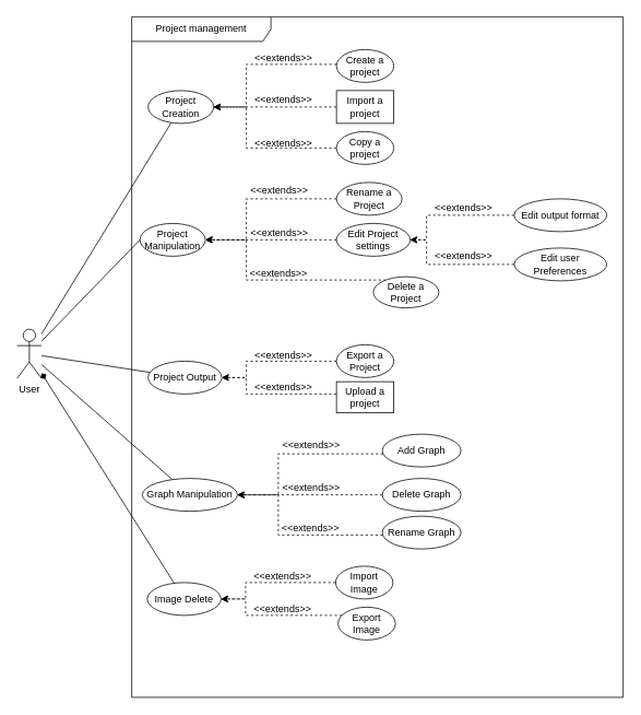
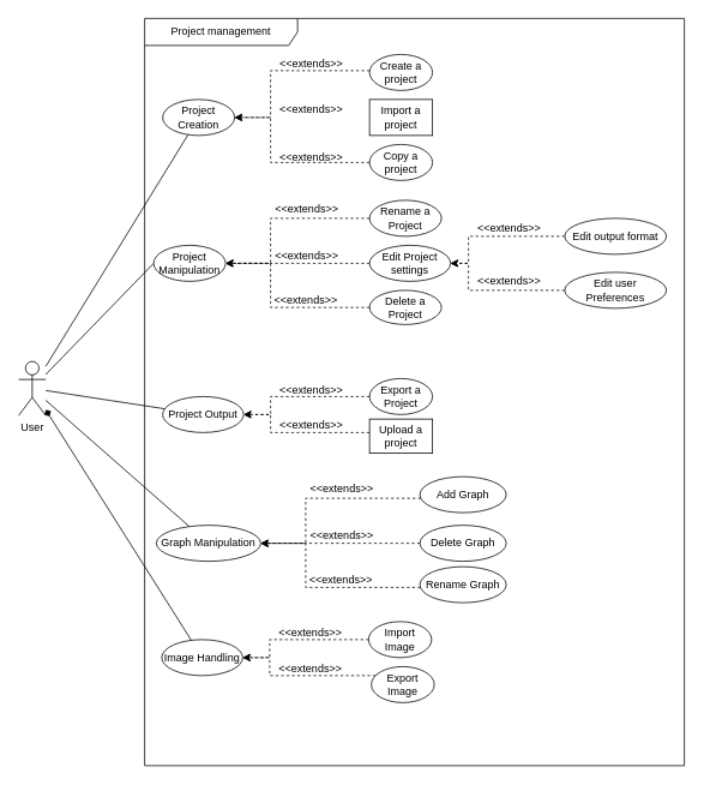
  <mxCell id="0" />
  <mxCell id="1" parent="0" />
  <mxCell id="2" style="rounded=0;orthogonalLoop=1;jettySize=auto;html=1;endArrow=none;endFill=0;" edge="1" parent="1" source="4" target="9"><mxGeometry relative="1" as="geometry" /></mxCell>
  <mxCell id="3" style="rounded=0;orthogonalLoop=1;jettySize=auto;html=1;entryX=0;entryY=0.5;entryDx=0;entryDy=0;endArrow=none;endFill=0;" edge="1" parent="1" source="4" target="12"><mxGeometry relative="1" as="geometry" /></mxCell>
  <mxCell id="4" value="User" style="shape=umlActor;verticalLabelPosition=bottom;verticalAlign=top;html=1;" vertex="1" parent="1"><mxGeometry x="20" y="401" width="30" height="60" as="geometry" /></mxCell>
  <mxCell id="5" value="Project management" style="shape=umlFrame;whiteSpace=wrap;html=1;pointerEvents=0;width=170;height=30;" vertex="1" parent="1"><mxGeometry x="160" y="20" width="600" height="830" as="geometry" /></mxCell>
  <mxCell id="6" style="edgeStyle=orthogonalEdgeStyle;rounded=0;orthogonalLoop=1;jettySize=auto;html=1;entryX=1;entryY=0.5;entryDx=0;entryDy=0;dashed=1;" edge="1" parent="1" source="7" target="9"><mxGeometry relative="1" as="geometry"><Array as="points"><mxPoint x="300" y="78" /><mxPoint x="300" y="130" /></Array></mxGeometry></mxCell>
  <mxCell id="7" value="Create a project" style="ellipse;whiteSpace=wrap;html=1;" vertex="1" parent="1"><mxGeometry x="410" y="60" width="70" height="40" as="geometry" /></mxCell>
- <mxCell id="8" style="edgeStyle=orthogonalEdgeStyle;rounded=0;orthogonalLoop=1;jettySize=auto;html=1;entryX=1;entryY=0.5;entryDx=0;entryDy=0;dashed=1;" edge="1" parent="1" source="29" target="9"><mxGeometry relative="1" as="geometry"><Array as="points" /></mxGeometry></mxCell>
  <mxCell id="9" value="Project Creation" style="ellipse;whiteSpace=wrap;html=1;" vertex="1" parent="1"><mxGeometry x="180" y="110" width="80" height="40" as="geometry" /></mxCell>
  <mxCell id="10" value="&amp;lt;&amp;lt;extends&amp;gt;&amp;gt;" style="text;html=1;align=center;verticalAlign=middle;resizable=0;points=[];autosize=1;strokeColor=none;fillColor=none;" vertex="1" parent="1"><mxGeometry x="300" y="55" width="90" height="30" as="geometry" /></mxCell>
  <mxCell id="11" value="&amp;lt;&amp;lt;extends&amp;gt;&amp;gt;" style="text;html=1;align=center;verticalAlign=middle;resizable=0;points=[];autosize=1;strokeColor=none;fillColor=none;" vertex="1" parent="1"><mxGeometry x="300" y="106" width="90" height="30" as="geometry" /></mxCell>
  <mxCell id="12" value="Project Manipulation" style="ellipse;whiteSpace=wrap;html=1;" vertex="1" parent="1"><mxGeometry x="170" y="272" width="80" height="40" as="geometry" /></mxCell>
  <mxCell id="13" style="edgeStyle=orthogonalEdgeStyle;rounded=0;orthogonalLoop=1;jettySize=auto;html=1;entryX=1;entryY=0.5;entryDx=0;entryDy=0;dashed=1;" edge="1" parent="1" source="14" target="12"><mxGeometry relative="1" as="geometry"><Array as="points"><mxPoint x="300" y="242" /><mxPoint x="300" y="292" /></Array></mxGeometry></mxCell>
  <mxCell id="14" value="Rename a Project" style="ellipse;whiteSpace=wrap;html=1;" vertex="1" parent="1"><mxGeometry x="410" y="222" width="80" height="40" as="geometry" /></mxCell>
  <mxCell id="15" style="edgeStyle=orthogonalEdgeStyle;rounded=0;orthogonalLoop=1;jettySize=auto;html=1;entryX=1;entryY=0.5;entryDx=0;entryDy=0;dashed=1;" edge="1" parent="1" source="16" target="12"><mxGeometry relative="1" as="geometry" /></mxCell>
  <mxCell id="16" value="Edit Project settings" style="ellipse;whiteSpace=wrap;html=1;" vertex="1" parent="1"><mxGeometry x="410" y="272" width="90" height="40" as="geometry" /></mxCell>
  <mxCell id="17" style="edgeStyle=orthogonalEdgeStyle;rounded=0;orthogonalLoop=1;jettySize=auto;html=1;entryX=1;entryY=0.5;entryDx=0;entryDy=0;dashed=1;" edge="1" parent="1" source="18" target="12"><mxGeometry relative="1" as="geometry"><Array as="points"><mxPoint x="300" y="341" /><mxPoint x="300" y="292" /></Array></mxGeometry></mxCell>
- <mxCell id="18" value="Delete a Project" style="ellipse;whiteSpace=wrap;html=1;" vertex="1" parent="1"><mxGeometry x="455" y="337" width="80" height="38" as="geometry" /></mxCell>
+ <mxCell id="18" value="Delete a Project" style="ellipse;whiteSpace=wrap;html=1;" vertex="1" parent="1"><mxGeometry x="410" y="322" width="80" height="38" as="geometry" /></mxCell>
  <mxCell id="19" value="&amp;lt;&amp;lt;extends&amp;gt;&amp;gt;" style="text;html=1;align=center;verticalAlign=middle;resizable=0;points=[];autosize=1;strokeColor=none;fillColor=none;" vertex="1" parent="1"><mxGeometry x="295" y="217" width="90" height="30" as="geometry" /></mxCell>
  <mxCell id="20" value="&amp;lt;&amp;lt;extends&amp;gt;&amp;gt;" style="text;html=1;align=center;verticalAlign=middle;resizable=0;points=[];autosize=1;strokeColor=none;fillColor=none;" vertex="1" parent="1"><mxGeometry x="295" y="269" width="90" height="30" as="geometry" /></mxCell>
  <mxCell id="21" value="&amp;lt;&amp;lt;extends&amp;gt;&amp;gt;" style="text;html=1;align=center;verticalAlign=middle;resizable=0;points=[];autosize=1;strokeColor=none;fillColor=none;" vertex="1" parent="1"><mxGeometry x="294" y="318" width="90" height="30" as="geometry" /></mxCell>
  <mxCell id="22" value="&amp;lt;&amp;lt;extends&amp;gt;&amp;gt;" style="text;html=1;align=center;verticalAlign=middle;resizable=0;points=[];autosize=1;strokeColor=none;fillColor=none;" vertex="1" parent="1"><mxGeometry x="300" y="160" width="90" height="30" as="geometry" /></mxCell>
  <mxCell id="23" style="edgeStyle=orthogonalEdgeStyle;rounded=0;orthogonalLoop=1;jettySize=auto;html=1;entryX=1;entryY=0.5;entryDx=0;entryDy=0;dashed=1;" edge="1" parent="1" source="24" target="16"><mxGeometry relative="1" as="geometry"><Array as="points"><mxPoint x="520" y="262" /><mxPoint x="520" y="292" /></Array></mxGeometry></mxCell>
  <mxCell id="24" value="Edit output format" style="ellipse;whiteSpace=wrap;html=1;" vertex="1" parent="1"><mxGeometry x="627" y="242" width="113" height="40" as="geometry" /></mxCell>
  <mxCell id="25" style="edgeStyle=orthogonalEdgeStyle;rounded=0;orthogonalLoop=1;jettySize=auto;html=1;entryX=1;entryY=0.5;entryDx=0;entryDy=0;dashed=1;" edge="1" parent="1" source="26" target="16"><mxGeometry relative="1" as="geometry"><Array as="points"><mxPoint x="520" y="322" /><mxPoint x="520" y="292" /></Array></mxGeometry></mxCell>
  <mxCell id="26" value="Edit user Preferences" style="ellipse;whiteSpace=wrap;html=1;" vertex="1" parent="1"><mxGeometry x="627" y="302" width="113" height="40" as="geometry" /></mxCell>
  <mxCell id="27" value="&amp;lt;&amp;lt;extends&amp;gt;&amp;gt;" style="text;html=1;align=center;verticalAlign=middle;resizable=0;points=[];autosize=1;strokeColor=none;fillColor=none;" vertex="1" parent="1"><mxGeometry x="520" y="238" width="90" height="30" as="geometry" /></mxCell>
  <mxCell id="28" value="&amp;lt;&amp;lt;extends&amp;gt;&amp;gt;" style="text;html=1;align=center;verticalAlign=middle;resizable=0;points=[];autosize=1;strokeColor=none;fillColor=none;" vertex="1" parent="1"><mxGeometry x="520" y="297" width="90" height="30" as="geometry" /></mxCell>
  <mxCell id="29" value="Import a project" style="whiteSpace=wrap;html=1;rounded=0;" vertex="1" parent="1"><mxGeometry x="410" y="110" width="70" height="40" as="geometry" /></mxCell>
  <mxCell id="30" style="edgeStyle=orthogonalEdgeStyle;rounded=0;orthogonalLoop=1;jettySize=auto;html=1;entryX=1;entryY=0.5;entryDx=0;entryDy=0;dashed=1;" edge="1" parent="1" source="31" target="9"><mxGeometry relative="1" as="geometry"><Array as="points"><mxPoint x="300" y="180" /><mxPoint x="300" y="130" /></Array></mxGeometry></mxCell>
  <mxCell id="31" value="Copy a project" style="ellipse;whiteSpace=wrap;html=1;" vertex="1" parent="1"><mxGeometry x="410" y="160" width="70" height="40" as="geometry" /></mxCell>
  <mxCell id="32" style="rounded=0;orthogonalLoop=1;jettySize=auto;html=1;endArrow=none;endFill=0;" edge="1" parent="1" source="33" target="4"><mxGeometry relative="1" as="geometry" /></mxCell>
  <mxCell id="33" value="Project Output" style="ellipse;whiteSpace=wrap;html=1;" vertex="1" parent="1"><mxGeometry x="180" y="440" width="90" height="40" as="geometry" /></mxCell>
  <mxCell id="34" style="edgeStyle=orthogonalEdgeStyle;rounded=0;orthogonalLoop=1;jettySize=auto;html=1;entryX=1;entryY=0.5;entryDx=0;entryDy=0;dashed=1;exitX=0;exitY=0.5;exitDx=0;exitDy=0;" edge="1" parent="1" source="35" target="33"><mxGeometry relative="1" as="geometry"><Array as="points"><mxPoint x="300" y="440" /><mxPoint x="300" y="460" /></Array></mxGeometry></mxCell>
  <mxCell id="35" value="Export a Project" style="ellipse;whiteSpace=wrap;html=1;" vertex="1" parent="1"><mxGeometry x="410" y="420" width="70" height="40" as="geometry" /></mxCell>
  <mxCell id="36" style="edgeStyle=orthogonalEdgeStyle;rounded=0;orthogonalLoop=1;jettySize=auto;html=1;entryX=1;entryY=0.5;entryDx=0;entryDy=0;dashed=1;" edge="1" parent="1" source="37" target="33"><mxGeometry relative="1" as="geometry"><Array as="points"><mxPoint x="300" y="480" /><mxPoint x="300" y="460" /></Array></mxGeometry></mxCell>
  <mxCell id="37" value="Upload a project" style="whiteSpace=wrap;html=1;rounded=0;" vertex="1" parent="1"><mxGeometry x="410" y="465" width="70" height="38" as="geometry" /></mxCell>
  <mxCell id="38" value="&amp;lt;&amp;lt;extends&amp;gt;&amp;gt;" style="text;html=1;align=center;verticalAlign=middle;resizable=0;points=[];autosize=1;strokeColor=none;fillColor=none;" vertex="1" parent="1"><mxGeometry x="300" y="418" width="90" height="30" as="geometry" /></mxCell>
  <mxCell id="39" value="&amp;lt;&amp;lt;extends&amp;gt;&amp;gt;" style="text;html=1;align=center;verticalAlign=middle;resizable=0;points=[];autosize=1;strokeColor=none;fillColor=none;" vertex="1" parent="1"><mxGeometry x="300" y="457" width="90" height="30" as="geometry" /></mxCell>
  <mxCell id="40" value="Add Graph" style="ellipse;whiteSpace=wrap;html=1;" vertex="1" parent="1"><mxGeometry x="466" y="529" width="96" height="40" as="geometry" /></mxCell>
  <mxCell id="41" value="Delete Graph" style="ellipse;whiteSpace=wrap;html=1;" vertex="1" parent="1"><mxGeometry x="466" y="583" width="96" height="40" as="geometry" /></mxCell>
  <mxCell id="42" value="Rename Graph" style="ellipse;whiteSpace=wrap;html=1;" vertex="1" parent="1"><mxGeometry x="466" y="629" width="96" height="40" as="geometry" /></mxCell>
  <mxCell id="43" style="rounded=0;orthogonalLoop=1;jettySize=auto;html=1;endArrow=none;endFill=0;" edge="1" parent="1" source="44" target="4"><mxGeometry relative="1" as="geometry" /></mxCell>
  <mxCell id="44" value="Graph Manipulation" style="ellipse;whiteSpace=wrap;html=1;" vertex="1" parent="1"><mxGeometry x="173" y="583" width="116" height="40" as="geometry" /></mxCell>
  <mxCell id="45" style="edgeStyle=orthogonalEdgeStyle;rounded=0;orthogonalLoop=1;jettySize=auto;html=1;entryX=1;entryY=0.5;entryDx=0;entryDy=0;dashed=1;" edge="1" parent="1" source="40"><mxGeometry relative="1" as="geometry"><Array as="points"><mxPoint x="339" y="553" /><mxPoint x="339" y="603" /></Array><mxPoint x="449" y="553" as="sourcePoint" /><mxPoint x="289" y="603" as="targetPoint" /></mxGeometry></mxCell>
  <mxCell id="46" style="rounded=0;orthogonalLoop=1;jettySize=auto;html=1;entryX=1;entryY=0.5;entryDx=0;entryDy=0;dashed=1;" edge="1" parent="1" source="41"><mxGeometry relative="1" as="geometry"><mxPoint x="449" y="603" as="sourcePoint" /><mxPoint x="289" y="603" as="targetPoint" /></mxGeometry></mxCell>
  <mxCell id="47" style="edgeStyle=orthogonalEdgeStyle;rounded=0;orthogonalLoop=1;jettySize=auto;html=1;entryX=1;entryY=0.5;entryDx=0;entryDy=0;dashed=1;" edge="1" parent="1" source="42"><mxGeometry relative="1" as="geometry"><Array as="points"><mxPoint x="339" y="652" /><mxPoint x="339" y="603" /></Array><mxPoint x="449" y="652" as="sourcePoint" /><mxPoint x="289" y="603" as="targetPoint" /></mxGeometry></mxCell>
  <mxCell id="48" value="&amp;lt;&amp;lt;extends&amp;gt;&amp;gt;" style="text;html=1;align=center;verticalAlign=middle;resizable=0;points=[];autosize=1;strokeColor=none;fillColor=none;" vertex="1" parent="1"><mxGeometry x="334" y="528" width="90" height="30" as="geometry" /></mxCell>
  <mxCell id="49" value="&amp;lt;&amp;lt;extends&amp;gt;&amp;gt;" style="text;html=1;align=center;verticalAlign=middle;resizable=0;points=[];autosize=1;strokeColor=none;fillColor=none;" vertex="1" parent="1"><mxGeometry x="334" y="580" width="90" height="30" as="geometry" /></mxCell>
  <mxCell id="50" value="&amp;lt;&amp;lt;extends&amp;gt;&amp;gt;" style="text;html=1;align=center;verticalAlign=middle;resizable=0;points=[];autosize=1;strokeColor=none;fillColor=none;" vertex="1" parent="1"><mxGeometry x="333" y="629" width="90" height="30" as="geometry" /></mxCell>
- <mxCell id="51" value="Image Delete" style="ellipse;whiteSpace=wrap;html=1;" vertex="1" parent="1"><mxGeometry x="179" y="710" width="90" height="40" as="geometry" /></mxCell>
+ <mxCell id="51" value="Image Handling" style="ellipse;whiteSpace=wrap;html=1;" vertex="1" parent="1"><mxGeometry x="179" y="710" width="90" height="40" as="geometry" /></mxCell>
  <mxCell id="52" style="edgeStyle=orthogonalEdgeStyle;rounded=0;orthogonalLoop=1;jettySize=auto;html=1;entryX=1;entryY=0.5;entryDx=0;entryDy=0;dashed=1;exitX=0;exitY=0.5;exitDx=0;exitDy=0;" edge="1" parent="1" source="53" target="51"><mxGeometry relative="1" as="geometry"><Array as="points"><mxPoint x="299" y="710" /><mxPoint x="299" y="730" /></Array></mxGeometry></mxCell>
  <mxCell id="53" value="Import Image" style="ellipse;whiteSpace=wrap;html=1;" vertex="1" parent="1"><mxGeometry x="409" y="690" width="70" height="40" as="geometry" /></mxCell>
  <mxCell id="54" style="edgeStyle=orthogonalEdgeStyle;rounded=0;orthogonalLoop=1;jettySize=auto;html=1;entryX=1;entryY=0.5;entryDx=0;entryDy=0;dashed=1;" edge="1" parent="1" source="57" target="51"><mxGeometry relative="1" as="geometry"><Array as="points"><mxPoint x="299" y="750" /><mxPoint x="299" y="730" /></Array><mxPoint x="410" y="750" as="sourcePoint" /></mxGeometry></mxCell>
  <mxCell id="55" value="&amp;lt;&amp;lt;extends&amp;gt;&amp;gt;" style="text;html=1;align=center;verticalAlign=middle;resizable=0;points=[];autosize=1;strokeColor=none;fillColor=none;" vertex="1" parent="1"><mxGeometry x="299" y="688" width="90" height="30" as="geometry" /></mxCell>
  <mxCell id="56" value="&amp;lt;&amp;lt;extends&amp;gt;&amp;gt;" style="text;html=1;align=center;verticalAlign=middle;resizable=0;points=[];autosize=1;strokeColor=none;fillColor=none;" vertex="1" parent="1"><mxGeometry x="299" y="727" width="90" height="30" as="geometry" /></mxCell>
  <mxCell id="57" value="Export Image" style="ellipse;whiteSpace=wrap;html=1;" vertex="1" parent="1"><mxGeometry x="412" y="740" width="70" height="40" as="geometry" /></mxCell>
  <mxCell id="58" value="" style="endArrow=diamond;html=1;rounded=0;" edge="1" parent="1" source="51" target="4"><mxGeometry width="50" height="50" relative="1" as="geometry"><mxPoint x="450" y="530" as="sourcePoint" /><mxPoint x="500" y="480" as="targetPoint" /></mxGeometry></mxCell>
